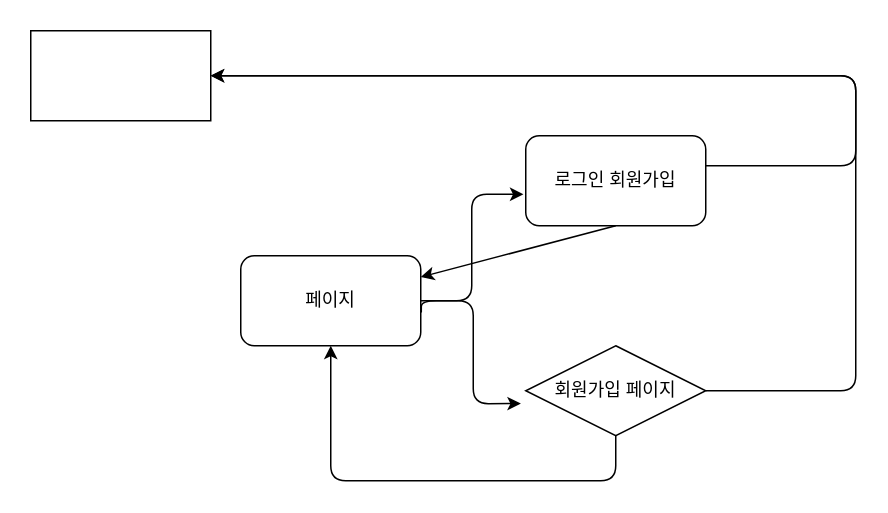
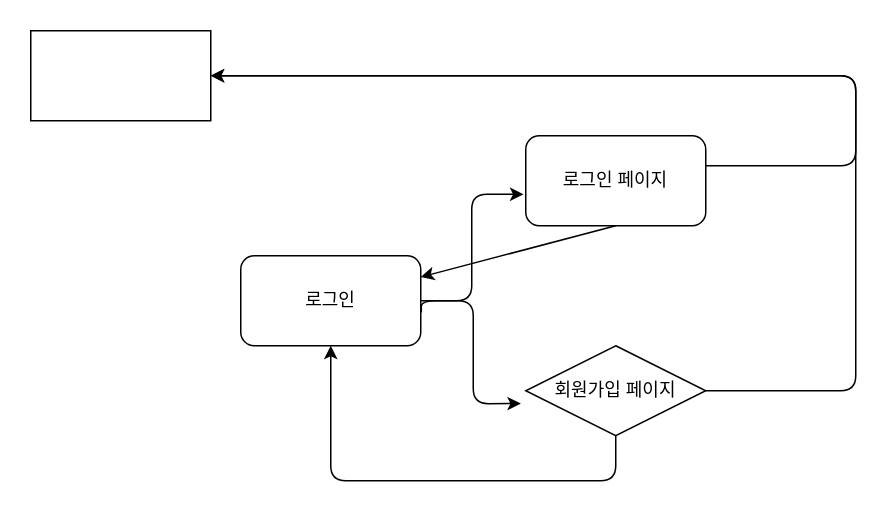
  <mxCell id="0" />
  <mxCell id="1" parent="0" />
- <mxCell id="2" value="페이지" style="rounded=1;whiteSpace=wrap;html=1;" vertex="1" parent="1"><mxGeometry x="160" y="170" width="120" height="60" as="geometry" /></mxCell>
- <mxCell id="3" value="로그인 회원가입" style="rounded=1;whiteSpace=wrap;html=1;" vertex="1" parent="1"><mxGeometry x="350" y="90" width="120" height="60" as="geometry" /></mxCell>
+ <mxCell id="2" value="로그인" style="rounded=1;whiteSpace=wrap;html=1;" vertex="1" parent="1"><mxGeometry x="160" y="170" width="120" height="60" as="geometry" /></mxCell>
+ <mxCell id="3" value="로그인 페이지" style="rounded=1;whiteSpace=wrap;html=1;" vertex="1" parent="1"><mxGeometry x="350" y="90" width="120" height="60" as="geometry" /></mxCell>
  <mxCell id="4" value="회원가입 페이지" style="rhombus;whiteSpace=wrap;html=1;" vertex="1" parent="1"><mxGeometry x="350" y="230" width="120" height="60" as="geometry" /></mxCell>
  <mxCell id="5" value="" style="endArrow=classic;html=1;entryX=-0.013;entryY=0.65;entryDx=0;entryDy=0;entryPerimeter=0;edgeStyle=elbowEdgeStyle;" edge="1" parent="1" target="3"><mxGeometry width="50" height="50" relative="1" as="geometry"><mxPoint x="280" y="200" as="sourcePoint" /><mxPoint x="290" y="150" as="targetPoint" /></mxGeometry></mxCell>
  <mxCell id="6" value="" style="endArrow=classic;html=1;exitX=1.003;exitY=0.63;exitDx=0;exitDy=0;exitPerimeter=0;entryX=-0.027;entryY=0.643;entryDx=0;entryDy=0;entryPerimeter=0;edgeStyle=orthogonalEdgeStyle;" edge="1" parent="1" source="2" target="4"><mxGeometry width="50" height="50" relative="1" as="geometry"><mxPoint x="380" y="300" as="sourcePoint" /><mxPoint x="430" y="250" as="targetPoint" /><Array as="points"><mxPoint x="280" y="200" /><mxPoint x="315" y="200" /><mxPoint x="315" y="269" /></Array></mxGeometry></mxCell>
  <mxCell id="7" value="" style="rounded=0;whiteSpace=wrap;html=1;" vertex="1" parent="1"><mxGeometry x="20" y="20" width="120" height="60" as="geometry" /></mxCell>
  <mxCell id="8" value="" style="endArrow=classic;html=1;edgeStyle=elbowEdgeStyle;" edge="1" parent="1"><mxGeometry width="50" height="50" relative="1" as="geometry"><mxPoint x="470" y="110" as="sourcePoint" /><mxPoint x="140" y="50" as="targetPoint" /><Array as="points"><mxPoint x="570" y="90" /></Array></mxGeometry></mxCell>
  <mxCell id="9" value="" style="endArrow=classic;html=1;exitX=1;exitY=0.5;exitDx=0;exitDy=0;edgeStyle=elbowEdgeStyle;" edge="1" parent="1" source="4"><mxGeometry width="50" height="50" relative="1" as="geometry"><mxPoint x="380" y="280" as="sourcePoint" /><mxPoint x="140" y="50" as="targetPoint" /><Array as="points"><mxPoint x="570" y="160" /></Array></mxGeometry></mxCell>
  <mxCell id="10" value="" style="endArrow=classic;html=1;entryX=0.5;entryY=1;entryDx=0;entryDy=0;exitX=0.5;exitY=1;exitDx=0;exitDy=0;edgeStyle=elbowEdgeStyle;elbow=vertical;" edge="1" parent="1" source="4" target="2"><mxGeometry width="50" height="50" relative="1" as="geometry"><mxPoint x="380" y="180" as="sourcePoint" /><mxPoint x="430" y="130" as="targetPoint" /><Array as="points"><mxPoint x="290" y="320" /></Array></mxGeometry></mxCell>
  <mxCell id="11" value="" style="endArrow=classic;html=1;exitX=0.5;exitY=1;exitDx=0;exitDy=0;" edge="1" parent="1" source="3" target="2"><mxGeometry width="50" height="50" relative="1" as="geometry"><mxPoint x="380" y="180" as="sourcePoint" /><mxPoint x="430" y="130" as="targetPoint" /></mxGeometry></mxCell>
